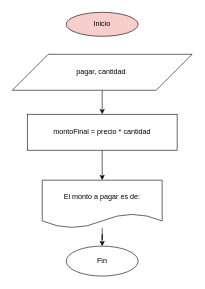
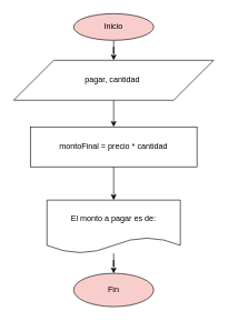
  <mxCell id="0" />
  <mxCell id="1" parent="0" />
+ <mxCell id="2" value="" style="edgeStyle=orthogonalEdgeStyle;rounded=0;orthogonalLoop=1;jettySize=auto;html=1;" parent="1" source="3" target="5" edge="1"><mxGeometry relative="1" as="geometry" /></mxCell>
  <mxCell id="3" value="Inicio" style="ellipse;whiteSpace=wrap;html=1;fillColor=#f8cecc;" parent="1" vertex="1"><mxGeometry x="110" width="120" height="40" as="geometry" y="20" /></mxCell>
  <mxCell id="4" value="" style="edgeStyle=orthogonalEdgeStyle;rounded=0;orthogonalLoop=1;jettySize=auto;html=1;" parent="1" source="5" target="7" edge="1"><mxGeometry relative="1" as="geometry" /></mxCell>
  <mxCell id="5" value="pagar, cantidad&amp;nbsp;" style="shape=parallelogram;perimeter=parallelogramPerimeter;whiteSpace=wrap;html=1;" parent="1" vertex="1"><mxGeometry x="20" y="90" width="300" height="60" as="geometry" /></mxCell>
  <mxCell id="6" value="" style="edgeStyle=orthogonalEdgeStyle;rounded=0;orthogonalLoop=1;jettySize=auto;html=1;" parent="1" source="7" target="9" edge="1"><mxGeometry relative="1" as="geometry" /></mxCell>
  <mxCell id="7" value="montoFinal = precio * cantidad" style="rounded=0;whiteSpace=wrap;html=1;" parent="1" vertex="1"><mxGeometry x="45" y="190" width="250" height="60" as="geometry" /></mxCell>
  <mxCell id="8" value="" style="edgeStyle=orthogonalEdgeStyle;rounded=0;orthogonalLoop=1;jettySize=auto;html=1;" parent="1" source="9" target="10" edge="1"><mxGeometry relative="1" as="geometry" /></mxCell>
  <mxCell id="9" value="El monto a pagar es de:" style="shape=document;whiteSpace=wrap;html=1;boundedLbl=1;" parent="1" vertex="1"><mxGeometry x="70" y="300" width="200" height="80" as="geometry" /></mxCell>
- <mxCell id="10" value="Fin" style="ellipse;whiteSpace=wrap;html=1;" parent="1" vertex="1"><mxGeometry x="110" y="410" width="120" height="50" as="geometry" /></mxCell>
+ <mxCell id="10" value="Fin" style="ellipse;whiteSpace=wrap;html=1;fillColor=#f8cecc;" parent="1" vertex="1"><mxGeometry x="110" y="410" width="120" height="50" as="geometry" /></mxCell>
